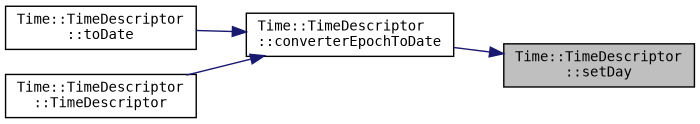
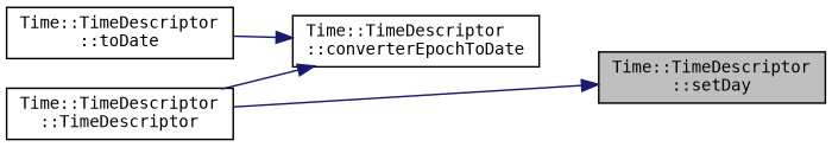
  digraph {
    fontname="DejaVu Sans Mono"
    rankdir=RL
    node [color=black fillcolor=white fontname="DejaVu Sans Mono" fontsize=10 shape=record style=filled]
    edge [color=midnightblue dir=back fontname="DejaVu Sans Mono" fontsize=10 labelfontname=Helvetica labelfontsize=10 style=solid]
    n1 [fillcolor=grey75 fontcolor=black height=0.2 label="Time::TimeDescriptor\l::setDay" width=0.4]
    n2 [height=0.2 label="Time::TimeDescriptor\l::converterEpochToDate" width=0.4]
    n3 [height=0.2 label="Time::TimeDescriptor\l::toDate" width=0.4]
    n4 [height=0.2 label="Time::TimeDescriptor\l::TimeDescriptor" width=0.4]
-   n1 -> n2
+   n1 -> n4
    n2 -> n3
    n2 -> n4
  }
